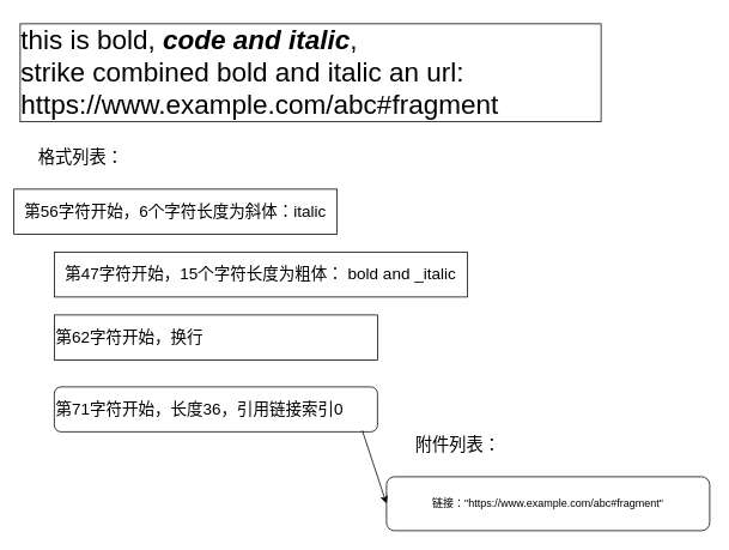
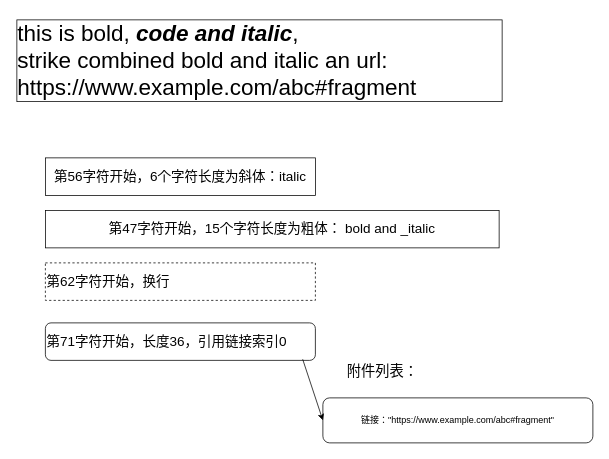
  <mxCell id="0" />
  <mxCell id="1" parent="0" />
  <mxCell id="2" value="this is bold, &lt;i&gt;&lt;b&gt;code and italic&lt;/b&gt;&lt;/i&gt;,&amp;nbsp;&lt;div&gt;strike combined bold and italic an url: https://www.example.com/abc#fragment&lt;/div&gt;" style="text;strokeColor=none;align=left;fillColor=none;html=1;verticalAlign=middle;whiteSpace=wrap;rounded=0;fontSize=30;labelBorderColor=default;" vertex="1" parent="1"><mxGeometry x="20" y="20" width="650" height="120" as="geometry" /></mxCell>
- <mxCell id="3" value="第56字符开始，6个字符长度为斜体：italic" style="rounded=0;whiteSpace=wrap;html=1;fontSize=18;" vertex="1" parent="1"><mxGeometry x="15" y="210" width="360" height="50" as="geometry" /></mxCell>
- <mxCell id="4" value="第47字符开始，15个字符长度为粗体： bold and _italic" style="rounded=0;whiteSpace=wrap;html=1;fontSize=18;" vertex="1" parent="1"><mxGeometry x="60" y="280" width="460" height="50" as="geometry" /></mxCell>
- <mxCell id="5" value="第62字符开始，换行" style="rounded=0;whiteSpace=wrap;html=1;fontSize=18;align=left;" vertex="1" parent="1"><mxGeometry x="60" y="350" width="360" height="50" as="geometry" /></mxCell>
+ <mxCell id="3" value="第56字符开始，6个字符长度为斜体：italic" style="rounded=0;whiteSpace=wrap;html=1;fontSize=18;" vertex="1" parent="1"><mxGeometry x="60" y="210" width="360" height="50" as="geometry" /></mxCell>
+ <mxCell id="4" value="第47字符开始，15个字符长度为粗体： bold and _italic" style="rounded=0;whiteSpace=wrap;html=1;fontSize=18;" vertex="1" parent="1"><mxGeometry x="60" y="280" width="605" height="50" as="geometry" /></mxCell>
+ <mxCell id="5" value="第62字符开始，换行" style="rounded=0;whiteSpace=wrap;html=1;fontSize=18;align=left;dashed=1;" vertex="1" parent="1"><mxGeometry x="60" y="350" width="360" height="50" as="geometry" /></mxCell>
  <mxCell id="6" value="第71字符开始，长度36，引用链接索引0" style="whiteSpace=wrap;html=1;fontSize=18;align=left;rounded=1;" vertex="1" parent="1"><mxGeometry x="60" y="430" width="360" height="50" as="geometry" /></mxCell>
  <mxCell id="7" value="链接：&quot;https://www.example.com/abc#fragment&quot;" style="rounded=1;whiteSpace=wrap;html=1;" vertex="1" parent="1"><mxGeometry x="430" y="530" width="360" height="60" as="geometry" /></mxCell>
  <mxCell id="8" value="" style="endArrow=classic;html=1;rounded=0;exitX=0.953;exitY=0.97;exitDx=0;exitDy=0;exitPerimeter=0;" edge="1" parent="1" source="6"><mxGeometry width="50" height="50" relative="1" as="geometry"><mxPoint x="380" y="610" as="sourcePoint" /><mxPoint x="430" y="560" as="targetPoint" /></mxGeometry></mxCell>
- <mxCell id="9" value="格式列表：" style="text;strokeColor=none;align=center;fillColor=none;html=1;verticalAlign=middle;whiteSpace=wrap;rounded=0;fontSize=19;" vertex="1" parent="1"><mxGeometry x="30" y="160" width="120" height="30" as="geometry" /></mxCell>
  <mxCell id="10" value="附件列表：" style="text;strokeColor=none;align=center;fillColor=none;html=1;verticalAlign=middle;whiteSpace=wrap;rounded=0;fontSize=19;" vertex="1" parent="1"><mxGeometry x="450" y="480" width="120" height="30" as="geometry" /></mxCell>
